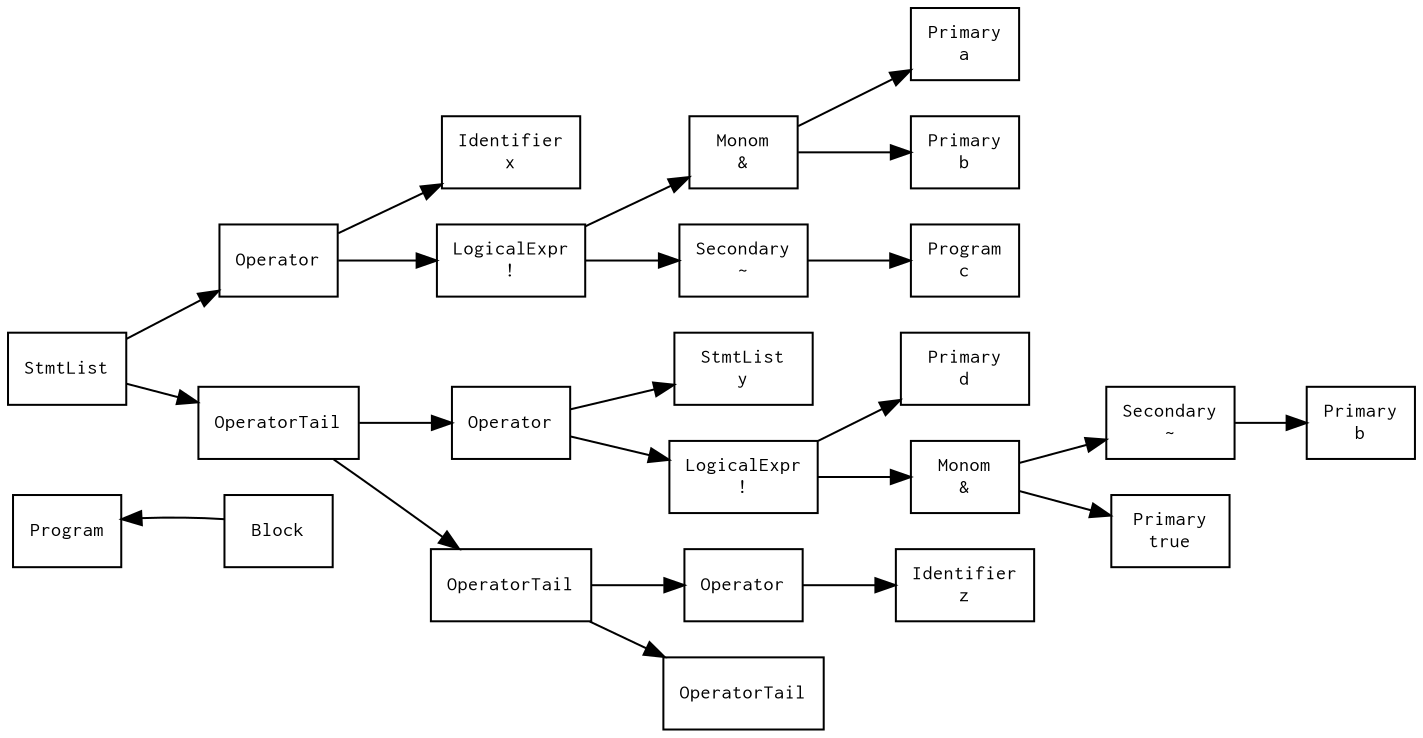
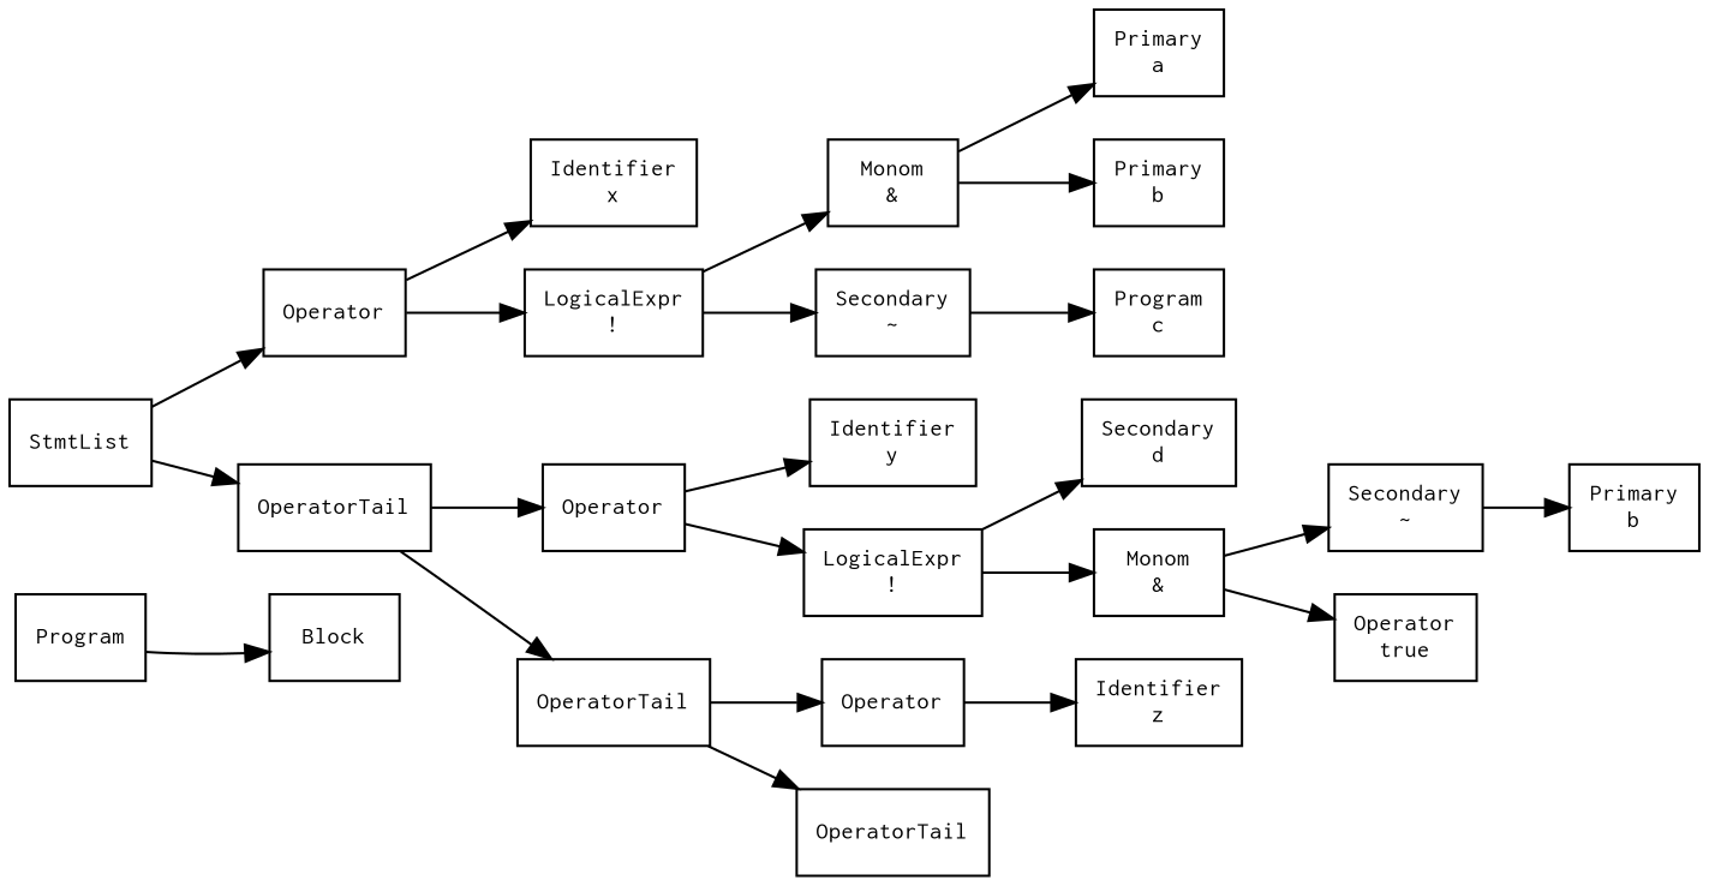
  digraph {
    rankdir=LR
    node [fontname=Courier fontsize=10 shape=box]
    edge [fontname=Courier fontsize=10]
    n1 [label=Program]
    n2 [label=Block]
    n3 [label=StmtList]
    n4 [label=Operator]
    n5 [label=OperatorTail]
    n6 [label="Identifier\nx"]
    n7 [label="LogicalExpr\n!"]
    n8 [label=Operator]
    n9 [label=OperatorTail]
    n10 [label="Monom\n&"]
    n11 [label="Secondary\n~"]
    n12 [label="Primary\na"]
    n13 [label="Primary\nb"]
    n14 [label="Program\nc"]
-   n15 [label="StmtList\ny"]
+   n15 [label="Identifier\ny"]
    n16 [label="LogicalExpr\n!"]
    n17 [label=Operator]
    n18 [label=OperatorTail]
-   n19 [label="Primary\nd"]
+   n19 [label="Secondary\nd"]
    n20 [label="Monom\n&"]
    n21 [label="Secondary\n~"]
-   n22 [label="Primary\ntrue"]
+   n22 [label="Operator\ntrue"]
    n23 [label="Primary\nb"]
    n24 [label="Identifier\nz"]
-   n2 -> n1
+   n1 -> n2
    n3 -> n4
    n3 -> n5
    n4 -> n6
    n4 -> n7
    n5 -> n8
    n5 -> n9
    n7 -> n10
    n7 -> n11
    n8 -> n15
    n8 -> n16
    n9 -> n17
    n9 -> n18
    n10 -> n12
    n10 -> n13
    n11 -> n14
    n16 -> n19
    n16 -> n20
    n17 -> n24
    n20 -> n21
    n20 -> n22
    n21 -> n23
  }
